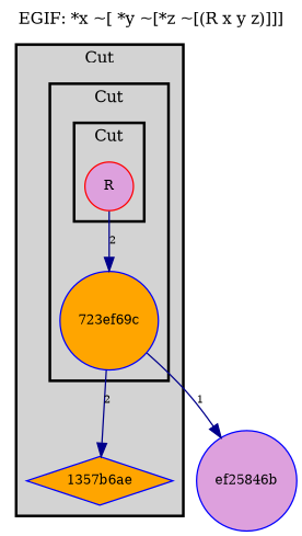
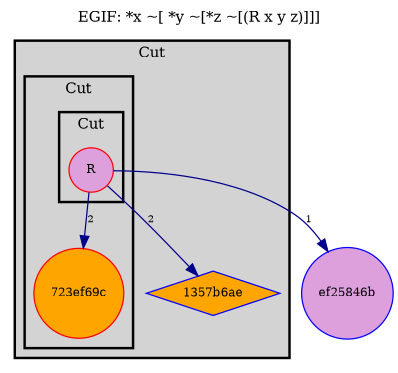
  digraph {
    compound=true
    fontsize=12
    label="EGIF: *x ~[ *y ~[*z ~[(R x y z)]]]"
    labelloc=t
    rankdir=TB
    node [color=red fillcolor=plum fontsize=10 shape=circle style=filled]
    edge [color=darkblue fontsize=8]
    n1 [label=R]
-   n2 [color=blue fillcolor=orange label="723ef69c"]
+   n2 [fillcolor=orange label="723ef69c"]
    n3 [color=blue fillcolor=orange label="1357b6ae" shape=diamond]
    n4 [color=blue label=ef25846b]
    subgraph cluster_1 {
      color=black
      fillcolor=lightgray
      label=Cut
      penwidth=2
      style=filled
      n3
      subgraph cluster_2 {
        color=black
        fillcolor=lightgray
        label=Cut
        penwidth=2
        style=filled
        n2
        subgraph cluster_3 {
          color=black
          fillcolor=lightgray
          label=Cut
          penwidth=2
          style=filled
          n1
        }
      }
    }
    n1 -> n2 [label=2]
-   n2 -> n3 [label=2]
-   n2 -> n4 [label=1]
+   n1 -> n3 [label=2]
+   n1 -> n4 [label=1]
  }
